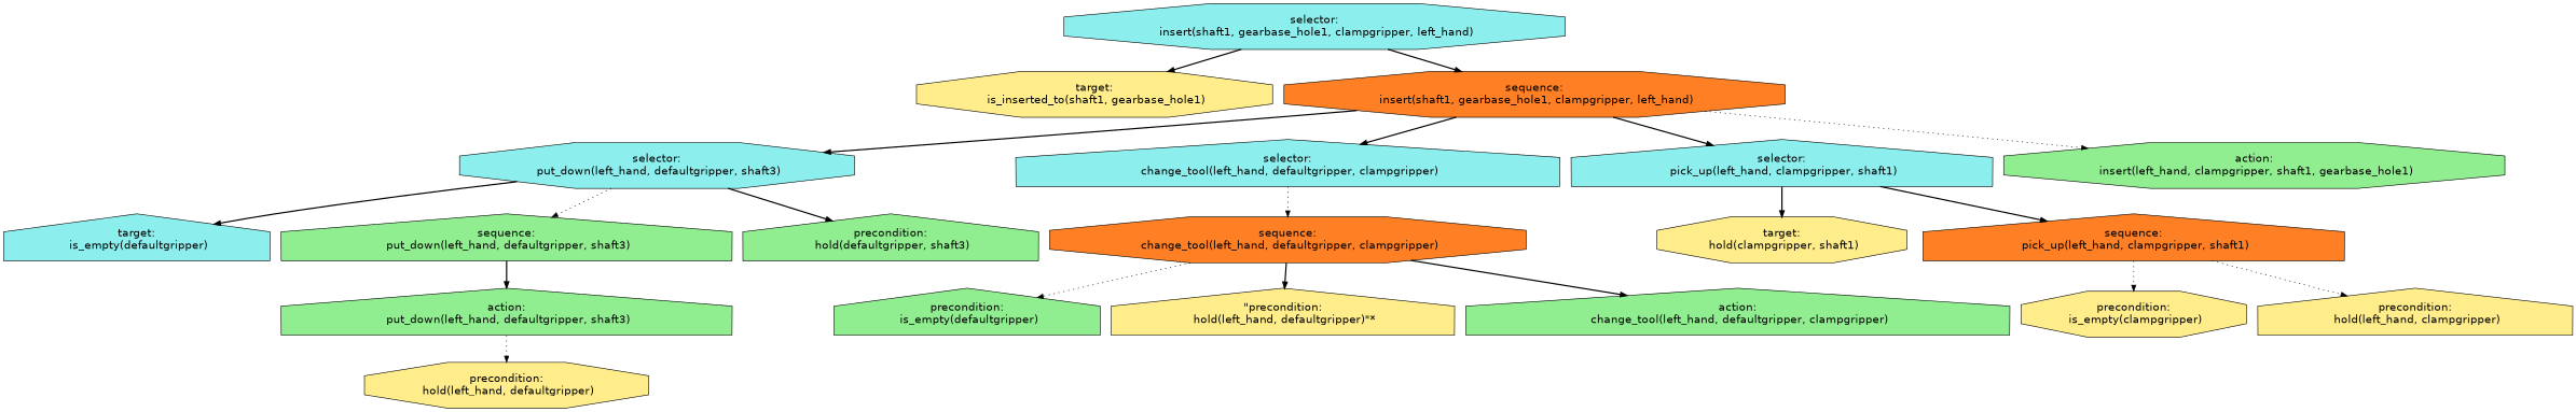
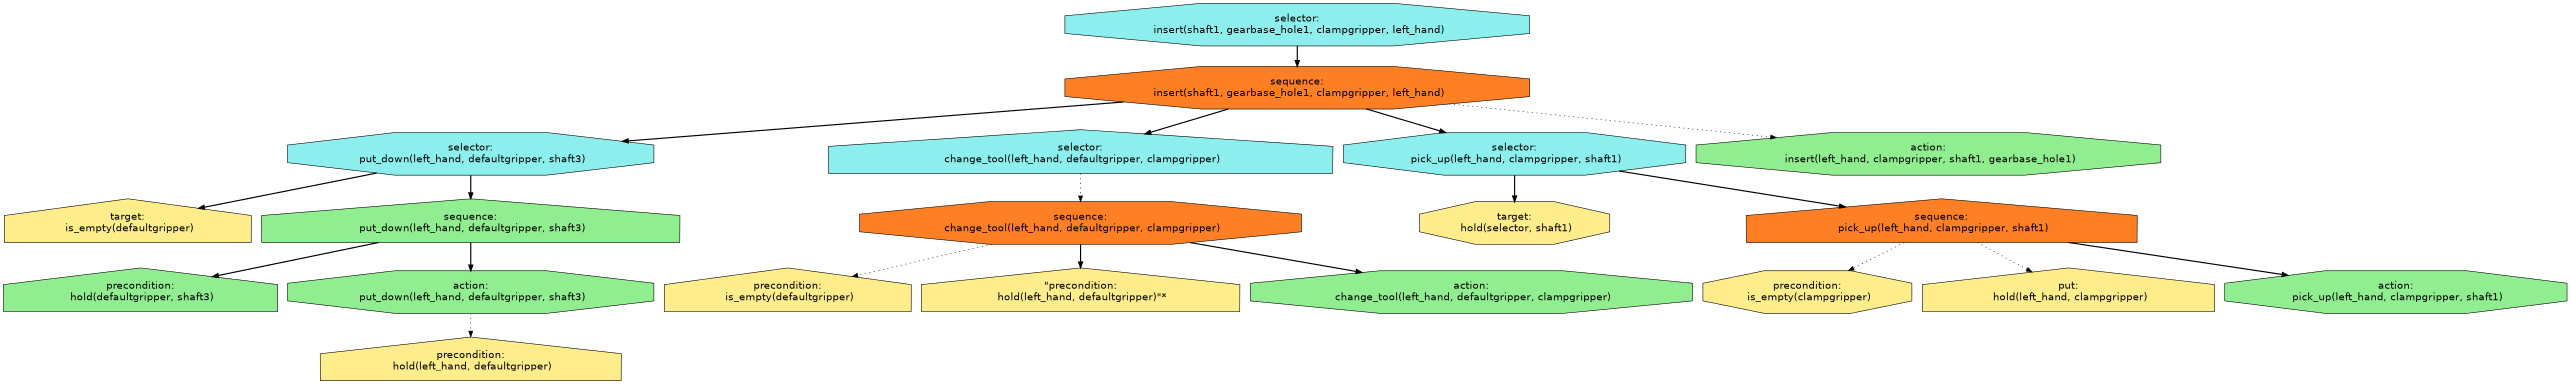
  digraph {
    fontname="DejaVu Sans"
    ordering=out
    node [fillcolor=lightgoldenrod1 fontcolor=black fontname="DejaVu Sans" fontsize=18 shape=house style=filled]
    edge [fontname="DejaVu Sans" style=bold]
    n1 [fillcolor=darkslategray2 label="selector:\n insert(shaft1, gearbase_hole1, clampgripper, left_hand)" shape=octagon]
-   n2 [label="target:\n is_inserted_to(shaft1, gearbase_hole1)" shape=octagon]
    n3 [fillcolor=chocolate1 label="sequence:\n insert(shaft1, gearbase_hole1, clampgripper, left_hand)" shape=octagon]
    n4 [fillcolor=darkslategray2 label="selector:\n put_down(left_hand, defaultgripper, shaft3)" shape=octagon]
    n5 [fillcolor=darkslategray2 label="selector:\n change_tool(left_hand, defaultgripper, clampgripper)"]
-   n6 [fillcolor=darkslategray2 label="selector:\n pick_up(left_hand, clampgripper, shaft1)"]
+   n6 [fillcolor=darkslategray2 label="selector:\n pick_up(left_hand, clampgripper, shaft1)" shape=octagon]
    n7 [fillcolor=lightgreen label="action:\n insert(left_hand, clampgripper, shaft1, gearbase_hole1)" shape=octagon]
-   n8 [fillcolor=darkslategray2 label="target:\n is_empty(defaultgripper)"]
+   n8 [label="target:\n is_empty(defaultgripper)"]
    n9 [fillcolor=lightgreen label="sequence:\n put_down(left_hand, defaultgripper, shaft3)"]
    n10 [fillcolor=chocolate1 label="sequence:\n change_tool(left_hand, defaultgripper, clampgripper)" shape=octagon]
-   n11 [label="target:\n hold(clampgripper, shaft1)" shape=octagon]
+   n11 [label="target:\n hold(selector, shaft1)" shape=octagon]
    n12 [fillcolor=chocolate1 label="sequence:\n pick_up(left_hand, clampgripper, shaft1)"]
    n13 [fillcolor=lightgreen label="precondition:\n hold(defaultgripper, shaft3)"]
-   n14 [fillcolor=lightgreen label="action:\n put_down(left_hand, defaultgripper, shaft3)"]
-   n15 [label="precondition:\n hold(left_hand, defaultgripper)" shape=octagon]
-   n16 [fillcolor=lightgreen label="precondition:\n is_empty(defaultgripper)"]
+   n14 [fillcolor=lightgreen label="action:\n put_down(left_hand, defaultgripper, shaft3)" shape=octagon]
+   n15 [label="precondition:\n hold(left_hand, defaultgripper)"]
+   n16 [label="precondition:\n is_empty(defaultgripper)"]
    n17 [label="\"precondition:\n hold(left_hand, defaultgripper)\"*"]
-   n18 [fillcolor=lightgreen label="action:\n change_tool(left_hand, defaultgripper, clampgripper)"]
+   n18 [fillcolor=lightgreen label="action:\n change_tool(left_hand, defaultgripper, clampgripper)" shape=octagon]
    n19 [label="precondition:\n is_empty(clampgripper)" shape=octagon]
-   n20 [label="precondition:\n hold(left_hand, clampgripper)"]
-   n1 -> n2
+   n20 [label="put:\n hold(left_hand, clampgripper)"]
+   n21 [fillcolor=lightgreen label="action:\n pick_up(left_hand, clampgripper, shaft1)" shape=octagon]
    n1 -> n3
    n3 -> n4
    n3 -> n5
    n3 -> n6
    n3 -> n7 [style=dotted]
    n4 -> n8
-   n4 -> n9 [style=dotted]
+   n4 -> n9
    n5 -> n10 [style=dotted]
    n6 -> n11
    n6 -> n12
-   n4 -> n13
+   n9 -> n13
    n9 -> n14
    n10 -> n16 [style=dotted]
    n10 -> n17
    n10 -> n18
    n12 -> n19 [style=dotted]
    n12 -> n20 [style=dotted]
+   n12 -> n21
    n14 -> n15 [style=dotted]
  }
